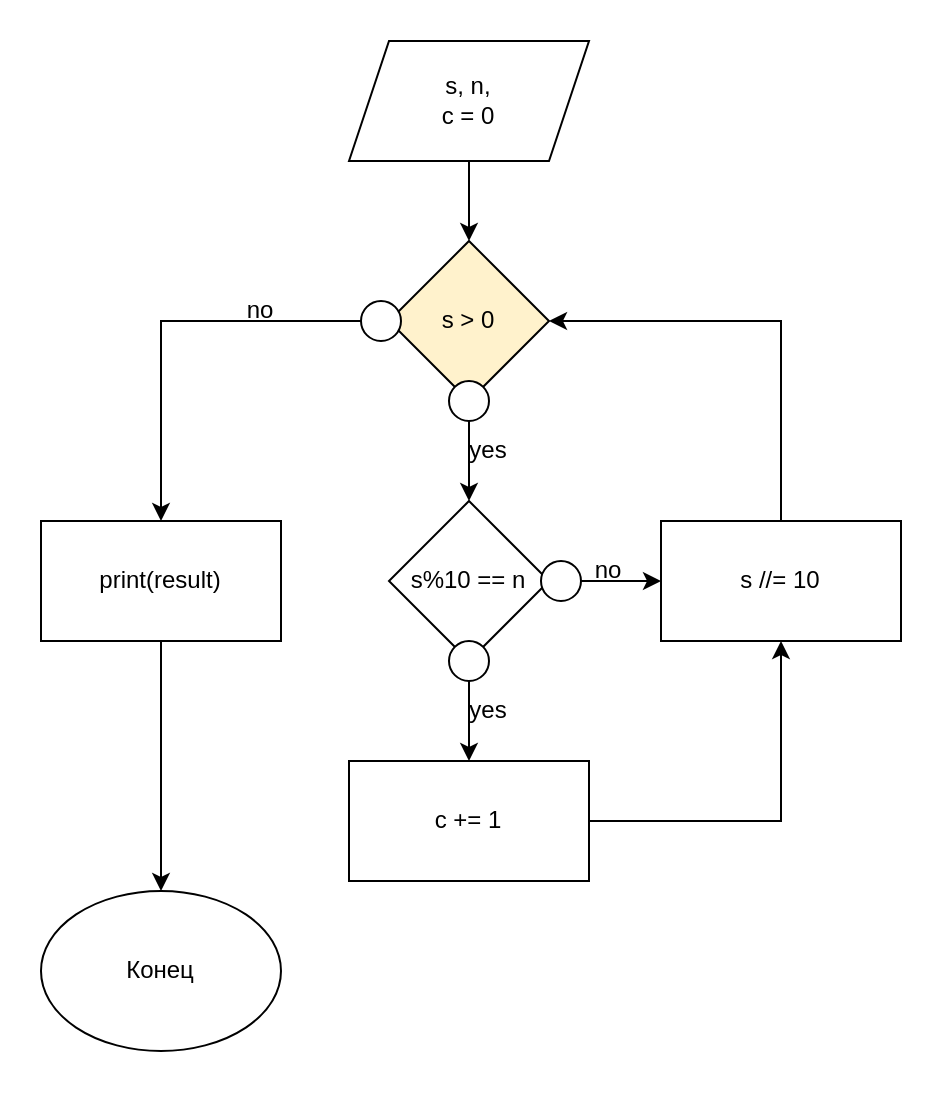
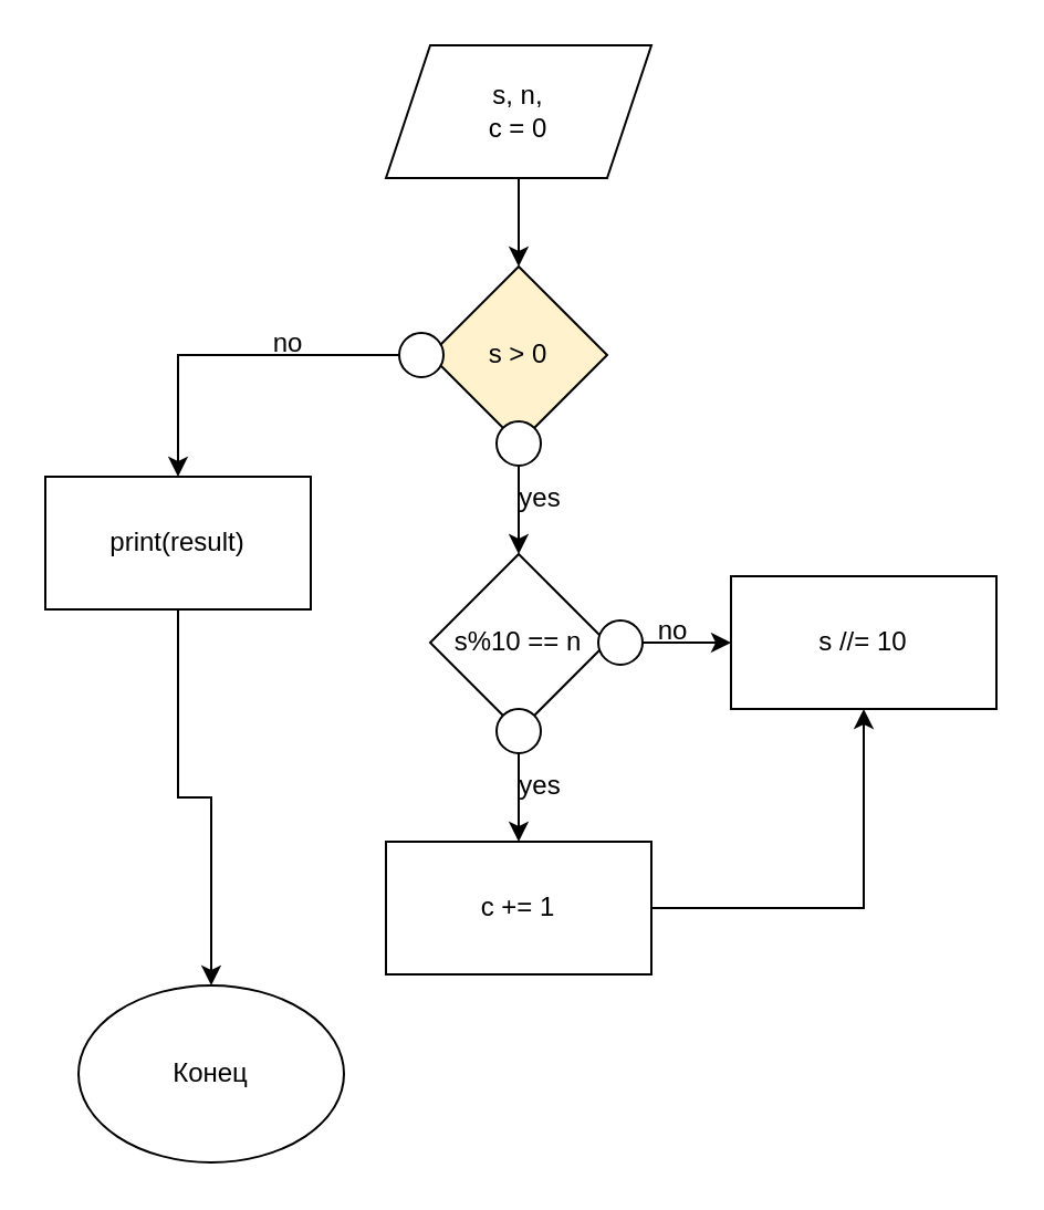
  <mxCell id="0" />
  <mxCell id="1" parent="0" />
  <mxCell id="2" value="" style="edgeStyle=orthogonalEdgeStyle;rounded=0;orthogonalLoop=1;jettySize=auto;html=1;" edge="1" parent="1" source="3" target="4"><mxGeometry relative="1" as="geometry" /></mxCell>
  <mxCell id="3" value="s, n, &lt;br&gt;c = 0" style="shape=parallelogram;perimeter=parallelogramPerimeter;whiteSpace=wrap;html=1;fixedSize=1;" vertex="1" parent="1"><mxGeometry x="174" y="20" width="120" height="60" as="geometry" /></mxCell>
  <mxCell id="4" value="s &amp;gt; 0" style="rhombus;whiteSpace=wrap;html=1;fillColor=#fff2cc;" vertex="1" parent="1"><mxGeometry x="194" y="120" width="80" height="80" as="geometry" /></mxCell>
  <mxCell id="5" value="" style="edgeStyle=orthogonalEdgeStyle;rounded=0;orthogonalLoop=1;jettySize=auto;html=1;" edge="1" parent="1" source="6" target="9"><mxGeometry relative="1" as="geometry" /></mxCell>
  <mxCell id="6" value="" style="ellipse;whiteSpace=wrap;html=1;aspect=fixed;" vertex="1" parent="1"><mxGeometry x="224" y="190" width="20" height="20" as="geometry" /></mxCell>
  <mxCell id="7" style="edgeStyle=orthogonalEdgeStyle;rounded=0;orthogonalLoop=1;jettySize=auto;html=1;entryX=0.5;entryY=0;entryDx=0;entryDy=0;" edge="1" parent="1" source="8" target="22"><mxGeometry relative="1" as="geometry" /></mxCell>
  <mxCell id="8" value="" style="ellipse;whiteSpace=wrap;html=1;aspect=fixed;" vertex="1" parent="1"><mxGeometry x="180" y="150" width="20" height="20" as="geometry" /></mxCell>
  <mxCell id="9" value="s%10 == n" style="rhombus;whiteSpace=wrap;html=1;" vertex="1" parent="1"><mxGeometry x="194" y="250" width="80" height="80" as="geometry" /></mxCell>
  <mxCell id="10" value="yes" style="text;html=1;strokeColor=none;fillColor=none;align=center;verticalAlign=middle;whiteSpace=wrap;rounded=0;" vertex="1" parent="1"><mxGeometry x="214" y="210" width="60" height="30" as="geometry" /></mxCell>
  <mxCell id="11" value="" style="edgeStyle=orthogonalEdgeStyle;rounded=0;orthogonalLoop=1;jettySize=auto;html=1;" edge="1" parent="1" source="12" target="19"><mxGeometry relative="1" as="geometry" /></mxCell>
  <mxCell id="12" value="" style="ellipse;whiteSpace=wrap;html=1;aspect=fixed;" vertex="1" parent="1"><mxGeometry x="270" y="280" width="20" height="20" as="geometry" /></mxCell>
  <mxCell id="13" value="" style="edgeStyle=orthogonalEdgeStyle;rounded=0;orthogonalLoop=1;jettySize=auto;html=1;" edge="1" parent="1" source="14" target="16"><mxGeometry relative="1" as="geometry" /></mxCell>
  <mxCell id="14" value="" style="ellipse;whiteSpace=wrap;html=1;aspect=fixed;" vertex="1" parent="1"><mxGeometry x="224" y="320" width="20" height="20" as="geometry" /></mxCell>
  <mxCell id="15" style="edgeStyle=orthogonalEdgeStyle;rounded=0;orthogonalLoop=1;jettySize=auto;html=1;entryX=0.5;entryY=1;entryDx=0;entryDy=0;" edge="1" parent="1" source="16" target="19"><mxGeometry relative="1" as="geometry" /></mxCell>
  <mxCell id="16" value="c += 1" style="rounded=0;whiteSpace=wrap;html=1;" vertex="1" parent="1"><mxGeometry x="174" y="380" width="120" height="60" as="geometry" /></mxCell>
  <mxCell id="17" value="yes" style="text;html=1;strokeColor=none;fillColor=none;align=center;verticalAlign=middle;whiteSpace=wrap;rounded=0;" vertex="1" parent="1"><mxGeometry x="214" y="340" width="60" height="30" as="geometry" /></mxCell>
- <mxCell id="18" style="edgeStyle=orthogonalEdgeStyle;rounded=0;orthogonalLoop=1;jettySize=auto;html=1;entryX=1;entryY=0.5;entryDx=0;entryDy=0;exitX=0.5;exitY=0;exitDx=0;exitDy=0;" edge="1" parent="1" source="19" target="4"><mxGeometry relative="1" as="geometry" /></mxCell>
  <mxCell id="19" value="s //= 10" style="rounded=0;whiteSpace=wrap;html=1;" vertex="1" parent="1"><mxGeometry x="330" y="260" width="120" height="60" as="geometry" /></mxCell>
  <mxCell id="20" value="no" style="text;html=1;strokeColor=none;fillColor=none;align=center;verticalAlign=middle;whiteSpace=wrap;rounded=0;" vertex="1" parent="1"><mxGeometry x="274" y="270" width="60" height="30" as="geometry" /></mxCell>
  <mxCell id="21" style="edgeStyle=orthogonalEdgeStyle;rounded=0;orthogonalLoop=1;jettySize=auto;html=1;entryX=0.5;entryY=0;entryDx=0;entryDy=0;" edge="1" parent="1" source="22" target="24"><mxGeometry relative="1" as="geometry" /></mxCell>
- <mxCell id="22" value="print(result)" style="rounded=0;whiteSpace=wrap;html=1;" vertex="1" parent="1"><mxGeometry x="20" y="260" width="120" height="60" as="geometry" /></mxCell>
+ <mxCell id="22" value="print(result)" style="rounded=0;whiteSpace=wrap;html=1;" vertex="1" parent="1"><mxGeometry x="20" y="215" width="120" height="60" as="geometry" /></mxCell>
  <mxCell id="23" value="no" style="text;html=1;strokeColor=none;fillColor=none;align=center;verticalAlign=middle;whiteSpace=wrap;rounded=0;" vertex="1" parent="1"><mxGeometry x="100" y="140" width="60" height="30" as="geometry" /></mxCell>
- <mxCell id="24" value="Конец" style="ellipse;whiteSpace=wrap;html=1;" vertex="1" parent="1"><mxGeometry x="20" y="445" width="120" height="80" as="geometry" /></mxCell>
+ <mxCell id="24" value="Конец" style="ellipse;whiteSpace=wrap;html=1;" vertex="1" parent="1"><mxGeometry x="35" y="445" width="120" height="80" as="geometry" /></mxCell>
